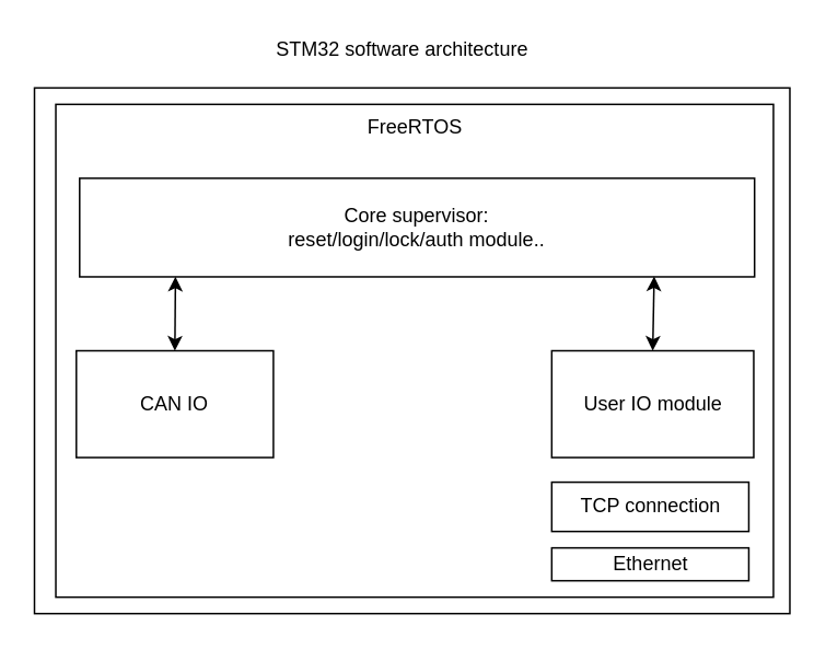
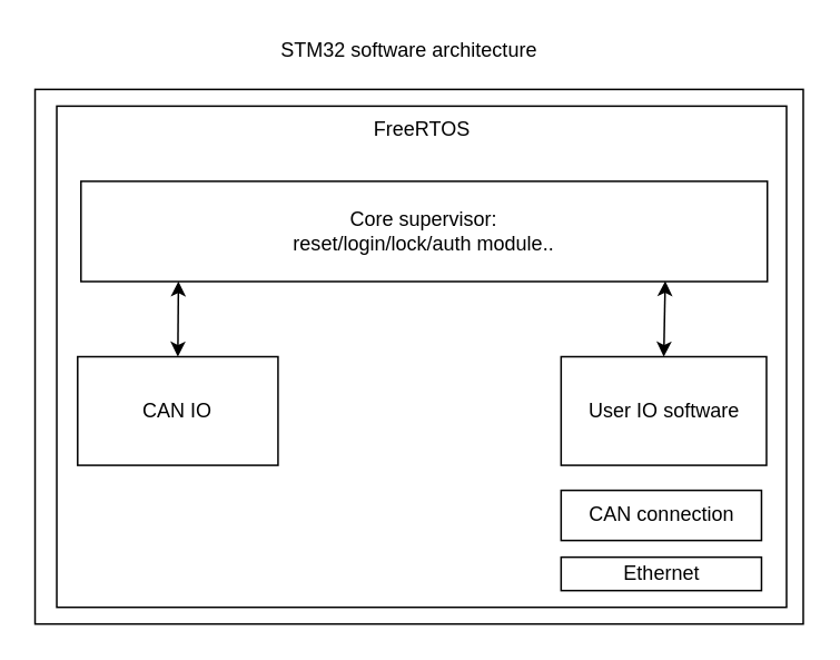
  <mxCell id="0" />
  <mxCell id="1" parent="0" />
  <mxCell id="2" value="" style="rounded=0;whiteSpace=wrap;html=1;" vertex="1" parent="1"><mxGeometry x="20.5" y="53" width="460" height="320" as="geometry" /></mxCell>
  <mxCell id="3" value="STM32 software architecture" style="text;html=1;resizable=0;points=[];autosize=1;align=left;verticalAlign=top;spacingTop=-4;" vertex="1" parent="1"><mxGeometry x="165.5" y="20" width="170" height="20" as="geometry" /></mxCell>
  <mxCell id="4" value="FreeRTOS" style="rounded=0;whiteSpace=wrap;html=1;verticalAlign=top;" vertex="1" parent="1"><mxGeometry x="33.5" y="63" width="437" height="300" as="geometry" /></mxCell>
  <mxCell id="5" value="Ethernet" style="rounded=0;whiteSpace=wrap;html=1;" vertex="1" parent="1"><mxGeometry x="335.5" y="333" width="120" height="20" as="geometry" /></mxCell>
- <mxCell id="6" value="TCP connection" style="rounded=0;whiteSpace=wrap;html=1;" vertex="1" parent="1"><mxGeometry x="335.5" y="293" width="120" height="30" as="geometry" /></mxCell>
- <mxCell id="7" value="User IO module" style="rounded=0;whiteSpace=wrap;html=1;" vertex="1" parent="1"><mxGeometry x="335.5" y="213" width="123" height="65" as="geometry" /></mxCell>
+ <mxCell id="6" value="CAN connection" style="rounded=0;whiteSpace=wrap;html=1;" vertex="1" parent="1"><mxGeometry x="335.5" y="293" width="120" height="30" as="geometry" /></mxCell>
+ <mxCell id="7" value="User IO software" style="rounded=0;whiteSpace=wrap;html=1;" vertex="1" parent="1"><mxGeometry x="335.5" y="213" width="123" height="65" as="geometry" /></mxCell>
  <mxCell id="8" value="Core supervisor:&lt;br&gt;reset/login/lock/auth module..&lt;br&gt;" style="rounded=0;whiteSpace=wrap;html=1;" vertex="1" parent="1"><mxGeometry x="48" y="108" width="411" height="60" as="geometry" /></mxCell>
  <mxCell id="9" value="CAN IO" style="rounded=0;whiteSpace=wrap;html=1;" vertex="1" parent="1"><mxGeometry x="46" y="213" width="120" height="65" as="geometry" /></mxCell>
  <mxCell id="10" value="" style="endArrow=classic;startArrow=classic;html=1;entryX=0.5;entryY=0;entryDx=0;entryDy=0;exitX=1;exitY=0.5;exitDx=0;exitDy=0;" edge="1" parent="1" target="7"><mxGeometry width="50" height="50" relative="1" as="geometry"><mxPoint x="397.857" y="167.714" as="sourcePoint" /><mxPoint x="567.571" y="167.714" as="targetPoint" /></mxGeometry></mxCell>
  <mxCell id="11" value="" style="endArrow=classic;startArrow=classic;html=1;exitX=0.5;exitY=0;exitDx=0;exitDy=0;entryX=0.142;entryY=0.998;entryDx=0;entryDy=0;entryPerimeter=0;" edge="1" parent="1" source="9" target="8"><mxGeometry width="50" height="50" relative="1" as="geometry"><mxPoint x="88" y="213" as="sourcePoint" /><mxPoint x="138" y="163" as="targetPoint" /></mxGeometry></mxCell>
